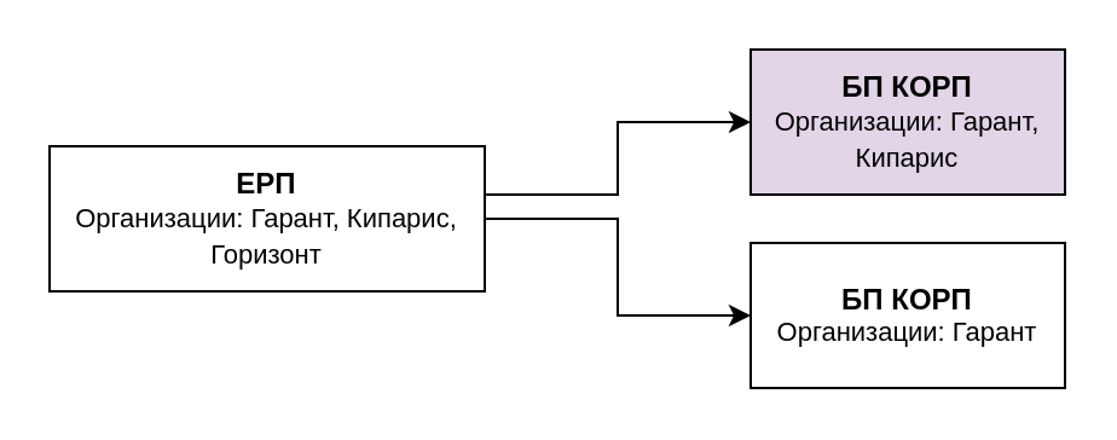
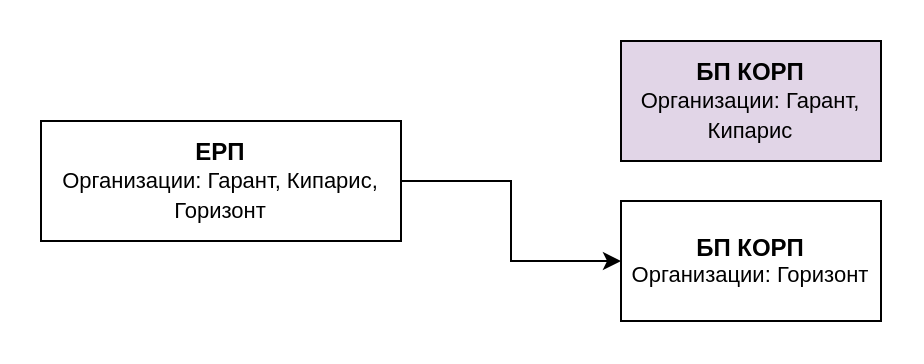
  <mxCell id="0" />
  <mxCell id="1" parent="0" />
- <mxCell id="2" value="" style="edgeStyle=orthogonalEdgeStyle;rounded=0;orthogonalLoop=1;jettySize=auto;html=1;fontSize=11;" edge="1" parent="1" source="4" target="5"><mxGeometry relative="1" as="geometry"><Array as="points"><mxPoint x="255" y="80" /><mxPoint x="255" y="50" /></Array></mxGeometry></mxCell>
  <mxCell id="3" value="" style="edgeStyle=orthogonalEdgeStyle;rounded=0;orthogonalLoop=1;jettySize=auto;html=1;fontSize=11;" edge="1" parent="1" source="4" target="6"><mxGeometry relative="1" as="geometry"><mxPoint x="270" y="160" as="targetPoint" /></mxGeometry></mxCell>
  <mxCell id="4" value="&lt;b&gt;ЕРП&lt;/b&gt;&lt;br&gt;&lt;font style=&quot;font-size: 11px;&quot;&gt;Организации: Гарант, Кипарис, Горизонт&lt;/font&gt;" style="rounded=0;whiteSpace=wrap;html=1;" vertex="1" parent="1"><mxGeometry x="20" y="60" width="180" height="60" as="geometry" /></mxCell>
  <mxCell id="5" value="&lt;b&gt;БП КОРП&lt;/b&gt;&lt;br&gt;&lt;font style=&quot;font-size: 11px;&quot;&gt;Организации: Гарант, Кипарис&lt;/font&gt;" style="whiteSpace=wrap;html=1;rounded=0;fillColor=#e1d5e7;" vertex="1" parent="1"><mxGeometry x="310" y="20" width="130" height="60" as="geometry" /></mxCell>
- <mxCell id="6" value="&lt;b style=&quot;font-size: 12px;&quot;&gt;БП КОРП&lt;br&gt;&lt;/b&gt;Организации: Гарант" style="rounded=0;whiteSpace=wrap;html=1;fontSize=11;" vertex="1" parent="1"><mxGeometry x="310" y="100" width="130" height="60" as="geometry" /></mxCell>
+ <mxCell id="6" value="&lt;b style=&quot;font-size: 12px;&quot;&gt;БП КОРП&lt;br&gt;&lt;/b&gt;Организации: Горизонт" style="rounded=0;whiteSpace=wrap;html=1;fontSize=11;" vertex="1" parent="1"><mxGeometry x="310" y="100" width="130" height="60" as="geometry" /></mxCell>
